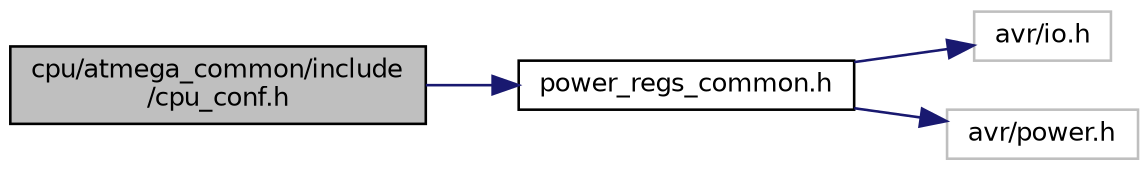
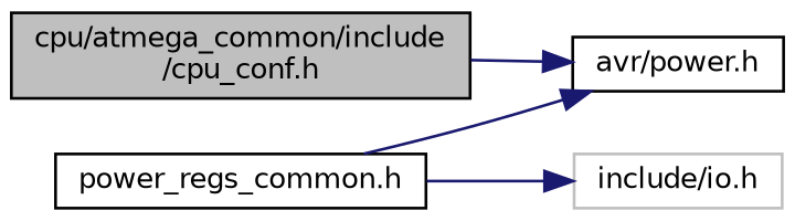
  digraph {
    rankdir=LR
    node [color=black fillcolor=white fontname=Helvetica fontsize=10 shape=record style=filled]
    edge [color=midnightblue fontname=Helvetica fontsize=10 labelfontname=Helvetica labelfontsize=10 style=solid]
    n1 [fillcolor=grey75 fontcolor=black height=0.2 label="cpu/atmega_common/include\l/cpu_conf.h" width=0.4]
    n2 [height=0.2 label="power_regs_common.h" width=0.4]
-   n3 [color=grey75 height=0.2 label="avr/io.h" width=0.4]
-   n4 [color=grey75 height=0.2 label="avr/power.h" width=0.4]
-   n1 -> n2
+   n3 [color=grey75 height=0.2 label="include/io.h" width=0.4]
+   n4 [height=0.2 label="avr/power.h" width=0.4]
+   n1 -> n4
    n2 -> n3
    n2 -> n4
  }
